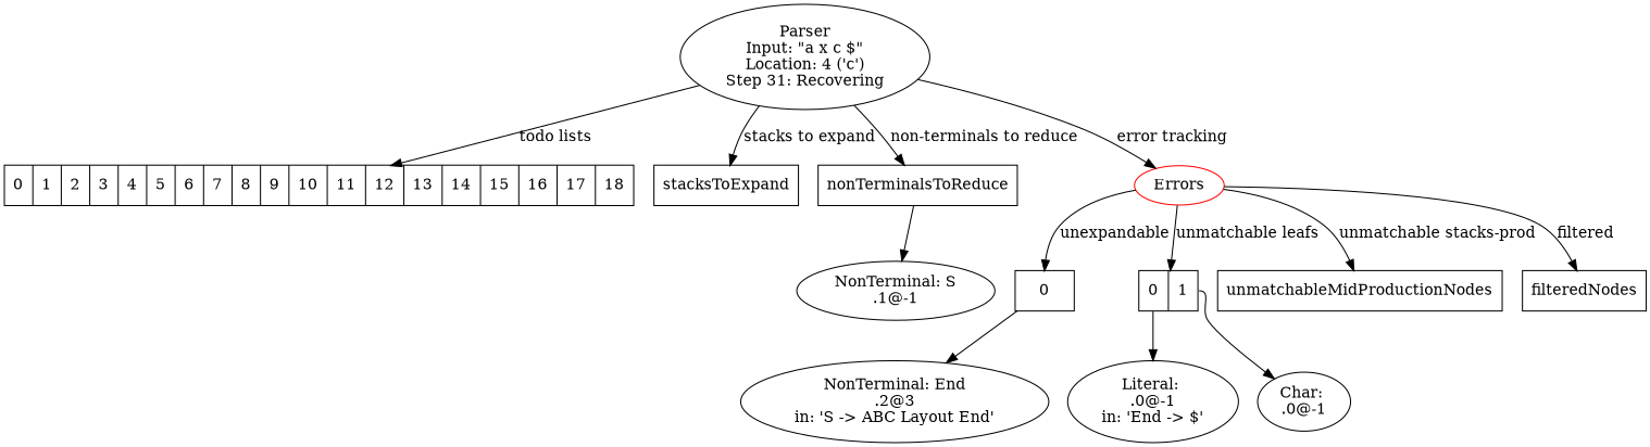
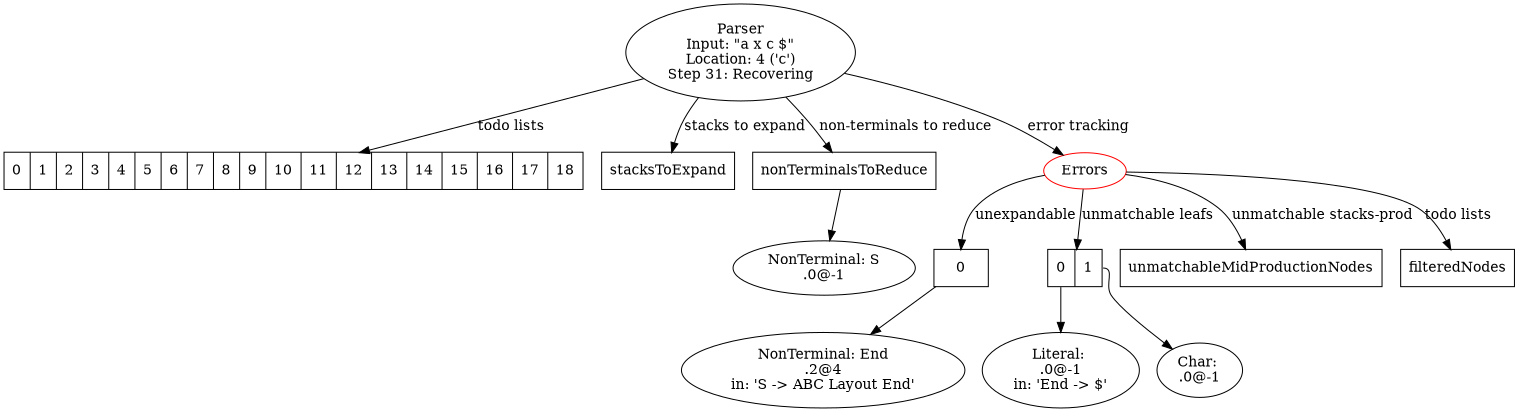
  digraph {
    node [shape=record]
    n1 [label="Parser\nInput: \"a x c $\"\nLocation: 4 ('c')\nStep 31: Recovering" shape=""]
    n2 [label="<0> 0 | <1> 1 | <2> 2 | <3> 3 | <4> 4 | <5> 5 | <6> 6 | <7> 7 | <8> 8 | <9> 9 | <10> 10 | <11> 11 | <12> 12 | <13> 13 | <14> 14 | <15> 15 | <16> 16 | <17> 17 | <18> 18"]
    stacksToExpand
    nonTerminalsToReduce
    n5 [color=red label=Errors shape=""]
-   n6 [label="NonTerminal: S\n.1@-1" shape=""]
+   n6 [label="NonTerminal: S\n.0@-1" shape=""]
    n7 [label="<0> 0"]
    n8 [label="<0> 0 | <1> 1"]
    unmatchableMidProductionNodes
    filteredNodes
-   n11 [label="NonTerminal: End\n.2@3\nin: 'S -> ABC Layout End'" shape=""]
+   n11 [label="NonTerminal: End\n.2@4\nin: 'S -> ABC Layout End'" shape=""]
    n12 [label="Literal: \n.0@-1\nin: 'End -> $'" shape=""]
    n13 [label="Char: \n.0@-1" shape=""]
    n1 -> n2 [label="todo lists"]
    n1 -> stacksToExpand [label="stacks to expand"]
    n1 -> nonTerminalsToReduce [label="non-terminals to reduce"]
    n1 -> n5 [label="error tracking"]
    nonTerminalsToReduce -> n6
    n5 -> n7 [label=unexpandable]
    n5 -> n8 [label="unmatchable leafs"]
    n5 -> unmatchableMidProductionNodes [label="unmatchable stacks-prod"]
-   n5 -> filteredNodes [label=filtered]
+   n5 -> filteredNodes [label="todo lists"]
    n7 -> n11 [tailport=0]
    n8 -> n12 [tailport=0]
    n8 -> n13 [tailport=1]
  }
